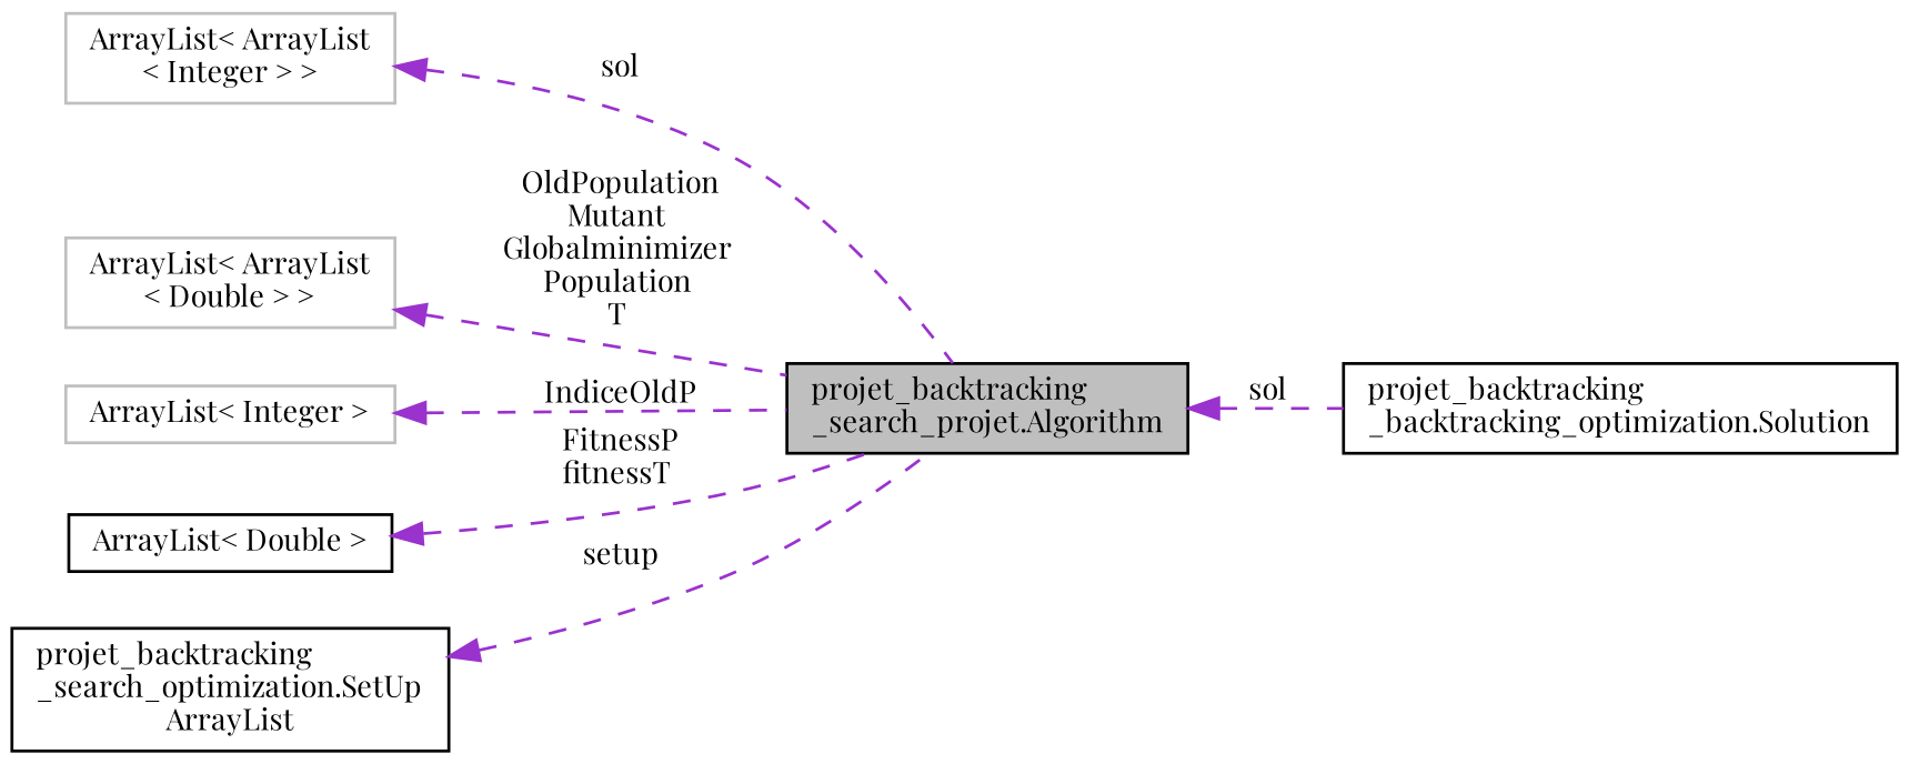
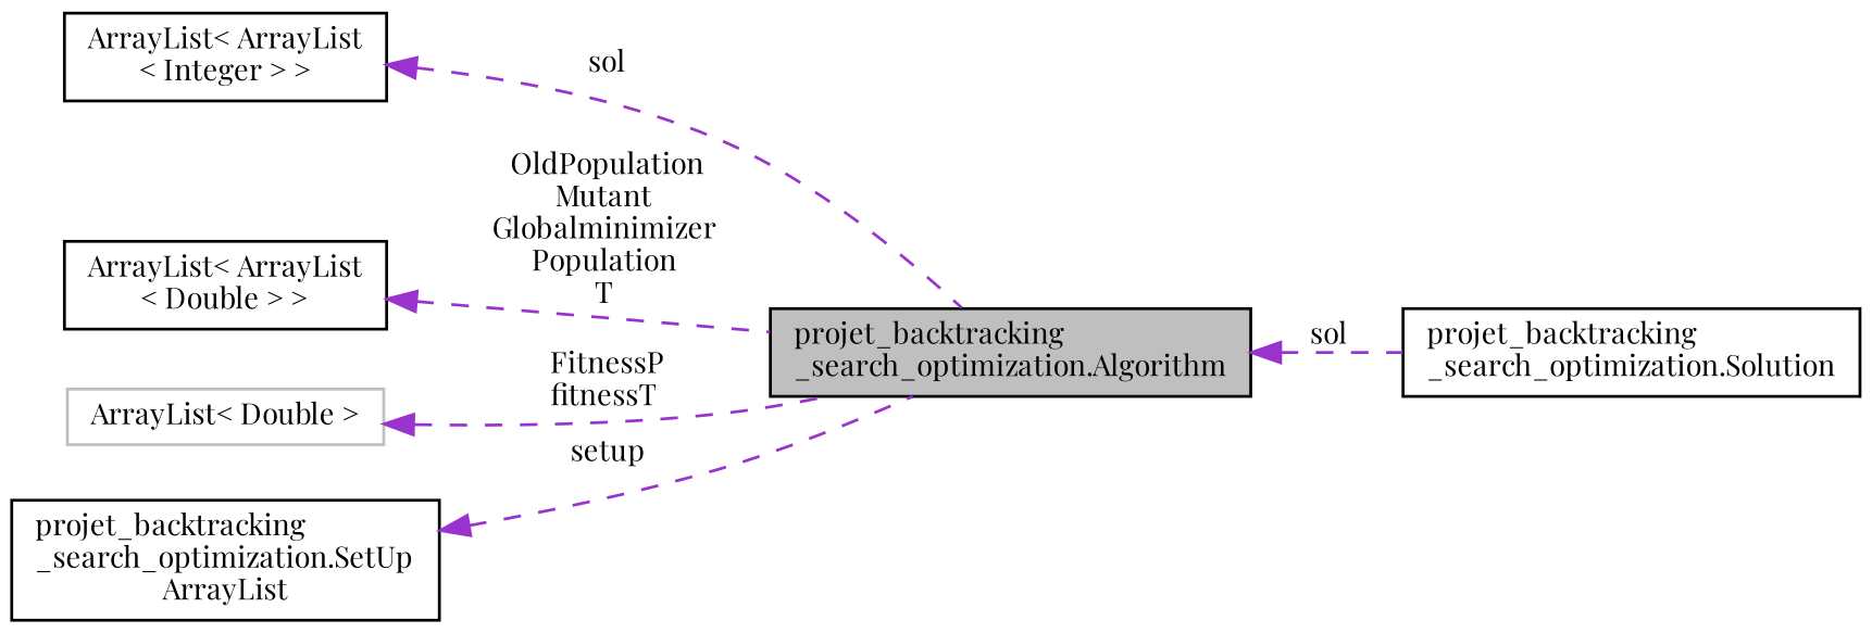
  digraph {
    fontname="Playfair Display"
    rankdir=LR
    node [color=grey75 fillcolor=white fontname="Playfair Display" fontsize=10 shape=record style=filled]
    edge [color=darkorchid3 dir=back fontname="Playfair Display" fontsize=10 labelfontname=Helvetica labelfontsize=10 style=dashed]
-   n1 [color=black fillcolor=grey75 fontcolor=black height=0.2 label="projet_backtracking\l_search_projet.Algorithm" width=0.4]
-   n2 [color=black height=0.2 label="projet_backtracking\l_backtracking_optimization.Solution" width=0.4]
-   n3 [height=0.2 label="ArrayList\< ArrayList\l\< Integer \> \>" width=0.4]
-   n4 [height=0.2 label="ArrayList\< ArrayList\l\< Double \> \>" width=0.4]
-   n5 [height=0.2 label="ArrayList\< Integer \>" width=0.4]
-   n6 [color=black height=0.2 label="ArrayList\< Double \>" width=0.4]
+   n1 [color=black fillcolor=grey75 fontcolor=black height=0.2 label="projet_backtracking\l_search_optimization.Algorithm" width=0.4]
+   n2 [color=black height=0.2 label="projet_backtracking\l_search_optimization.Solution" width=0.4]
+   n3 [color=black height=0.2 label="ArrayList\< ArrayList\l\< Integer \> \>" width=0.4]
+   n4 [color=black height=0.2 label="ArrayList\< ArrayList\l\< Double \> \>" width=0.4]
+   n6 [height=0.2 label="ArrayList\< Double \>" width=0.4]
    n7 [color=black height=0.2 label="projet_backtracking\l_search_optimization.SetUp\lArrayList" width=0.4]
    n1 -> n2 [label=" sol"]
    n3 -> n1 [label=" sol"]
    n4 -> n1 [label=" OldPopulation\nMutant\nGlobalminimizer\nPopulation\nT"]
-   n5 -> n1 [label=" IndiceOldP"]
    n6 -> n1 [label=" FitnessP\nfitnessT"]
    n7 -> n1 [label=" setup"]
  }
